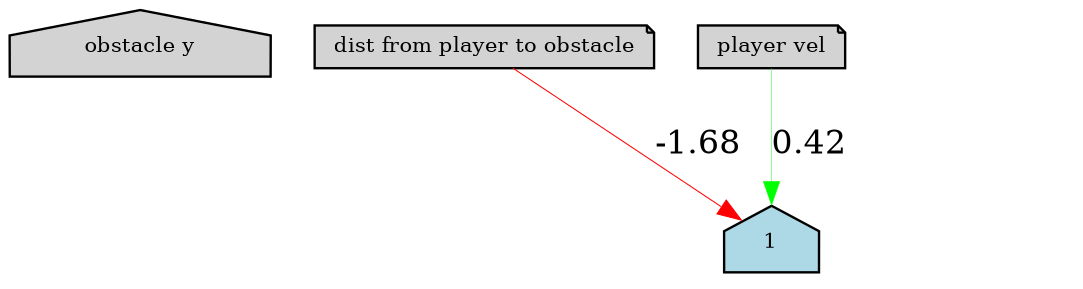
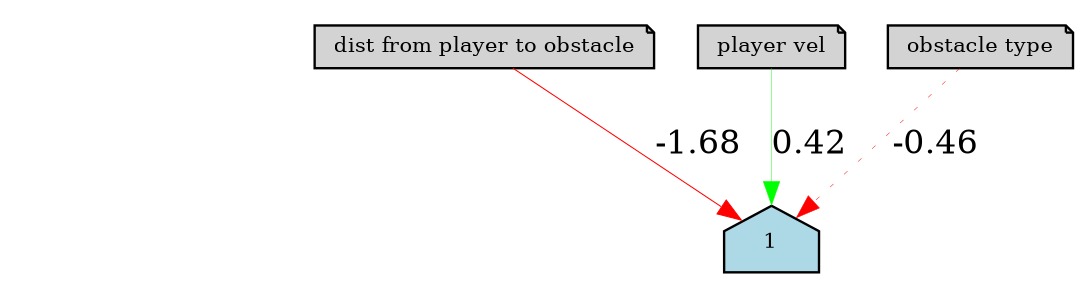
  digraph {
    node [fillcolor=lightgray fontsize=9 shape=note style=filled]
    edge [color=red style=solid]
-   "obstacle y" [height=0.2 shape=house width=0.2]
    "dist from player to obstacle" [height=0.2 width=0.2]
    n3 [fillcolor=lightblue height=0.2 label=1 shape=house width=0.2]
    n4 [height=0.2 label="player vel" width=0.2]
+   "obstacle type" [height=0.2 width=0.2]
    "dist from player to obstacle" -> n3 [label=-1.68 penwidth=0.43663093638657013]
    n4 -> n3 [color=green label=0.42 penwidth=0.18384455507956254]
+   "obstacle type" -> n3 [label=-0.46 penwidth=0.19253595202070284 style=dotted]
  }
